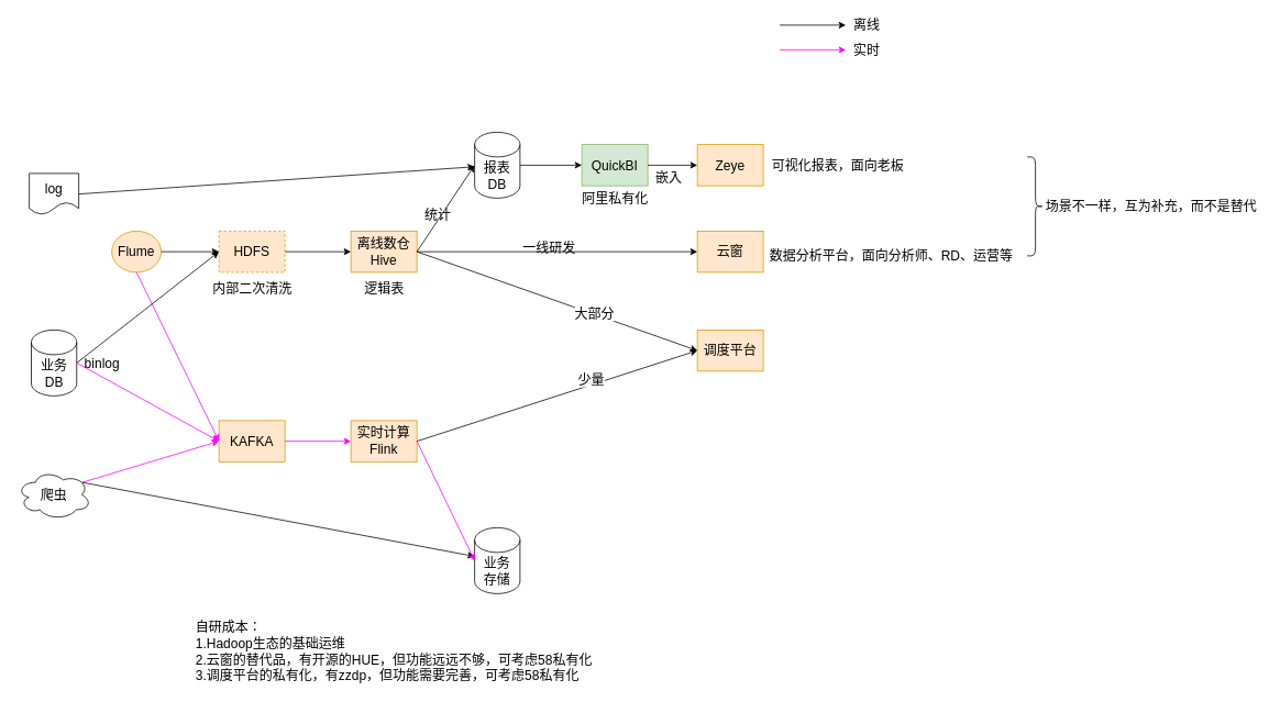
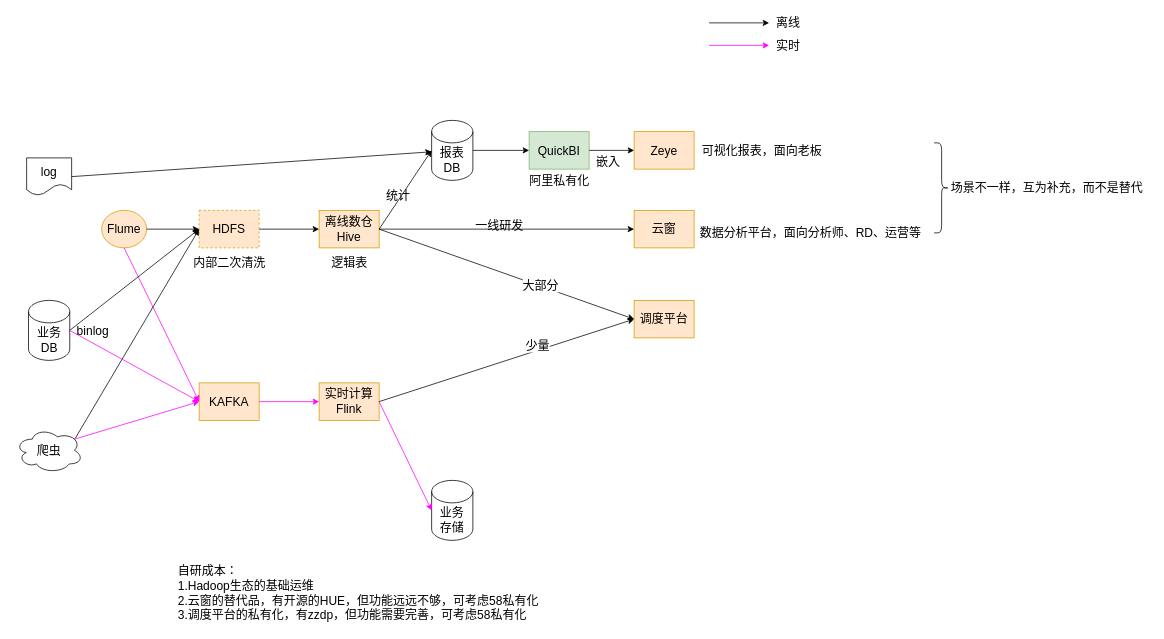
  <mxCell id="0" />
  <mxCell id="1" parent="0" />
  <mxCell id="2" value="&lt;font style=&quot;font-size: 16px&quot;&gt;log&lt;/font&gt;" style="shape=document;whiteSpace=wrap;html=1;boundedLbl=1;" parent="1" vertex="1"><mxGeometry x="35" y="210" width="60" height="50" as="geometry" /></mxCell>
  <mxCell id="3" value="业务DB" style="shape=cylinder3;whiteSpace=wrap;html=1;boundedLbl=1;backgroundOutline=1;size=15;fontSize=16;" parent="1" vertex="1"><mxGeometry x="37.5" y="400" width="55" height="80" as="geometry" /></mxCell>
  <mxCell id="4" value="爬虫" style="ellipse;shape=cloud;whiteSpace=wrap;html=1;fontSize=16;" parent="1" vertex="1"><mxGeometry x="20" y="570" width="90" height="60" as="geometry" /></mxCell>
  <mxCell id="5" value="HDFS" style="rounded=0;whiteSpace=wrap;html=1;fontSize=16;fillColor=#ffe6cc;strokeColor=#d79b00;dashed=1;" parent="1" vertex="1"><mxGeometry x="265" y="280" width="80" height="50" as="geometry" /></mxCell>
  <mxCell id="6" value="Flume" style="ellipse;whiteSpace=wrap;html=1;fontSize=16;fillColor=#ffe6cc;strokeColor=#d79b00;" parent="1" vertex="1"><mxGeometry x="135" y="280" width="60" height="50" as="geometry" /></mxCell>
  <mxCell id="7" value="KAFKA" style="rounded=0;whiteSpace=wrap;html=1;fontSize=16;fillColor=#ffe6cc;strokeColor=#d79b00;" parent="1" vertex="1"><mxGeometry x="265" y="510" width="80" height="50" as="geometry" /></mxCell>
  <mxCell id="8" value="" style="endArrow=classic;html=1;rounded=0;fontSize=16;exitX=1;exitY=0.5;exitDx=0;exitDy=0;" parent="1" source="2" target="17" edge="1"><mxGeometry width="50" height="50" relative="1" as="geometry"><mxPoint x="165" y="440" as="sourcePoint" /><mxPoint x="215" y="390" as="targetPoint" /></mxGeometry></mxCell>
  <mxCell id="9" value="" style="endArrow=classic;html=1;rounded=0;fontSize=16;exitX=1;exitY=0.5;exitDx=0;exitDy=0;entryX=0;entryY=0.5;entryDx=0;entryDy=0;" parent="1" source="6" target="5" edge="1"><mxGeometry width="50" height="50" relative="1" as="geometry"><mxPoint x="105" y="245" as="sourcePoint" /><mxPoint x="153.787" y="297.322" as="targetPoint" /></mxGeometry></mxCell>
  <mxCell id="10" value="" style="endArrow=classic;html=1;rounded=0;fontSize=16;exitX=0.5;exitY=1;exitDx=0;exitDy=0;entryX=0;entryY=0.5;entryDx=0;entryDy=0;strokeColor=#FF00FF;" parent="1" source="6" target="7" edge="1"><mxGeometry width="50" height="50" relative="1" as="geometry"><mxPoint x="205" y="315" as="sourcePoint" /><mxPoint x="275" y="315" as="targetPoint" /></mxGeometry></mxCell>
  <mxCell id="11" value="" style="endArrow=classic;html=1;rounded=0;fontSize=16;exitX=1;exitY=0.5;exitDx=0;exitDy=0;entryX=0;entryY=0.5;entryDx=0;entryDy=0;exitPerimeter=0;" parent="1" source="3" target="5" edge="1"><mxGeometry width="50" height="50" relative="1" as="geometry"><mxPoint x="205" y="315" as="sourcePoint" /><mxPoint x="275" y="315" as="targetPoint" /></mxGeometry></mxCell>
- <mxCell id="12" value="" style="endArrow=classic;html=1;rounded=0;fontSize=16;exitX=0.88;exitY=0.25;exitDx=0;exitDy=0;exitPerimeter=0;" parent="1" source="4" target="33" edge="1"><mxGeometry width="50" height="50" relative="1" as="geometry"><mxPoint x="102.5" y="450" as="sourcePoint" /><mxPoint x="275" y="315" as="targetPoint" /></mxGeometry></mxCell>
+ <mxCell id="12" value="" style="endArrow=classic;html=1;rounded=0;fontSize=16;exitX=0.88;exitY=0.25;exitDx=0;exitDy=0;entryX=0;entryY=0.5;entryDx=0;entryDy=0;exitPerimeter=0;" parent="1" source="4" target="5" edge="1"><mxGeometry width="50" height="50" relative="1" as="geometry"><mxPoint x="102.5" y="450" as="sourcePoint" /><mxPoint x="275" y="315" as="targetPoint" /></mxGeometry></mxCell>
  <mxCell id="13" value="内部二次清洗" style="text;html=1;align=center;verticalAlign=middle;resizable=0;points=[];autosize=1;strokeColor=none;fillColor=none;fontSize=16;" parent="1" vertex="1"><mxGeometry x="250" y="340" width="110" height="20" as="geometry" /></mxCell>
  <mxCell id="14" value="离线数仓&lt;br&gt;Hive" style="rounded=0;whiteSpace=wrap;html=1;fontSize=16;fillColor=#ffe6cc;strokeColor=#d79b00;" parent="1" vertex="1"><mxGeometry x="425" y="280" width="80" height="50" as="geometry" /></mxCell>
  <mxCell id="15" value="实时计算&lt;br&gt;Flink" style="rounded=0;whiteSpace=wrap;html=1;fontSize=16;fillColor=#ffe6cc;strokeColor=#d79b00;" parent="1" vertex="1"><mxGeometry x="425" y="510" width="80" height="50" as="geometry" /></mxCell>
  <mxCell id="16" value="逻辑表" style="text;html=1;align=center;verticalAlign=middle;resizable=0;points=[];autosize=1;strokeColor=none;fillColor=none;fontSize=16;" parent="1" vertex="1"><mxGeometry x="435" y="340" width="60" height="20" as="geometry" /></mxCell>
  <mxCell id="17" value="报表DB" style="shape=cylinder3;whiteSpace=wrap;html=1;boundedLbl=1;backgroundOutline=1;size=15;fontSize=16;" parent="1" vertex="1"><mxGeometry x="575" y="160" width="55" height="80" as="geometry" /></mxCell>
  <mxCell id="18" value="QuickBI" style="rounded=0;whiteSpace=wrap;html=1;fontSize=16;fillColor=#d5e8d4;strokeColor=#82b366;" parent="1" vertex="1"><mxGeometry x="705" y="175" width="80" height="50" as="geometry" /></mxCell>
  <mxCell id="19" value="Zeye" style="rounded=0;whiteSpace=wrap;html=1;fontSize=16;fillColor=#ffe6cc;strokeColor=#d79b00;" parent="1" vertex="1"><mxGeometry x="845" y="175" width="80" height="50" as="geometry" /></mxCell>
  <mxCell id="20" value="" style="endArrow=classic;html=1;rounded=0;fontSize=16;exitX=1;exitY=0.5;exitDx=0;exitDy=0;entryX=0;entryY=0.5;entryDx=0;entryDy=0;" parent="1" source="5" target="14" edge="1"><mxGeometry width="50" height="50" relative="1" as="geometry"><mxPoint x="205" y="315" as="sourcePoint" /><mxPoint x="275" y="315" as="targetPoint" /></mxGeometry></mxCell>
  <mxCell id="21" value="" style="endArrow=classic;html=1;rounded=0;fontSize=16;exitX=1;exitY=0.5;exitDx=0;exitDy=0;entryX=0;entryY=0.5;entryDx=0;entryDy=0;entryPerimeter=0;" parent="1" source="14" target="17" edge="1"><mxGeometry width="50" height="50" relative="1" as="geometry"><mxPoint x="355" y="315" as="sourcePoint" /><mxPoint x="435" y="315" as="targetPoint" /></mxGeometry></mxCell>
  <mxCell id="22" value="" style="endArrow=classic;html=1;rounded=0;fontSize=16;exitX=1;exitY=0.5;exitDx=0;exitDy=0;entryX=0;entryY=0.5;entryDx=0;entryDy=0;exitPerimeter=0;" parent="1" source="17" target="18" edge="1"><mxGeometry width="50" height="50" relative="1" as="geometry"><mxPoint x="515" y="315" as="sourcePoint" /><mxPoint x="585" y="210" as="targetPoint" /></mxGeometry></mxCell>
  <mxCell id="23" value="" style="endArrow=classic;html=1;rounded=0;fontSize=16;exitX=1;exitY=0.5;exitDx=0;exitDy=0;entryX=0;entryY=0.5;entryDx=0;entryDy=0;" parent="1" source="18" target="19" edge="1"><mxGeometry width="50" height="50" relative="1" as="geometry"><mxPoint x="640" y="210" as="sourcePoint" /><mxPoint x="715" y="210" as="targetPoint" /></mxGeometry></mxCell>
  <mxCell id="24" value="嵌入" style="text;html=1;align=center;verticalAlign=middle;resizable=0;points=[];autosize=1;strokeColor=none;fillColor=none;fontSize=16;" parent="1" vertex="1"><mxGeometry x="785" y="205" width="50" height="20" as="geometry" /></mxCell>
  <mxCell id="25" value="云窗" style="rounded=0;whiteSpace=wrap;html=1;fontSize=16;fillColor=#ffe6cc;strokeColor=#d79b00;" parent="1" vertex="1"><mxGeometry x="845" y="280" width="80" height="50" as="geometry" /></mxCell>
  <mxCell id="26" value="" style="endArrow=classic;html=1;rounded=0;fontSize=16;exitX=1;exitY=0.5;exitDx=0;exitDy=0;entryX=0;entryY=0.5;entryDx=0;entryDy=0;" parent="1" source="14" target="25" edge="1"><mxGeometry width="50" height="50" relative="1" as="geometry"><mxPoint x="515" y="315" as="sourcePoint" /><mxPoint x="585" y="210" as="targetPoint" /></mxGeometry></mxCell>
  <mxCell id="27" value="调度平台" style="rounded=0;whiteSpace=wrap;html=1;fontSize=16;fillColor=#ffe6cc;strokeColor=#d79b00;" parent="1" vertex="1"><mxGeometry x="845" y="400" width="80" height="50" as="geometry" /></mxCell>
  <mxCell id="28" value="" style="endArrow=classic;html=1;rounded=0;fontSize=16;exitX=1;exitY=0.5;exitDx=0;exitDy=0;entryX=0;entryY=0.5;entryDx=0;entryDy=0;" parent="1" source="14" target="27" edge="1"><mxGeometry width="50" height="50" relative="1" as="geometry"><mxPoint x="515" y="315" as="sourcePoint" /><mxPoint x="855" y="315" as="targetPoint" /></mxGeometry></mxCell>
  <mxCell id="29" value="大部分" style="edgeLabel;html=1;align=center;verticalAlign=middle;resizable=0;points=[];fontSize=16;" vertex="1" connectable="0" parent="28"><mxGeometry x="0.258" relative="1" as="geometry"><mxPoint y="-1" as="offset" /></mxGeometry></mxCell>
  <mxCell id="30" value="" style="endArrow=classic;html=1;rounded=0;fontSize=16;exitX=1;exitY=0.5;exitDx=0;exitDy=0;entryX=0;entryY=0.5;entryDx=0;entryDy=0;" parent="1" source="15" target="27" edge="1"><mxGeometry width="50" height="50" relative="1" as="geometry"><mxPoint x="515" y="315" as="sourcePoint" /><mxPoint x="855" y="435" as="targetPoint" /></mxGeometry></mxCell>
  <mxCell id="31" value="少量" style="edgeLabel;html=1;align=center;verticalAlign=middle;resizable=0;points=[];fontSize=16;" vertex="1" connectable="0" parent="30"><mxGeometry x="0.241" y="3" relative="1" as="geometry"><mxPoint y="-4" as="offset" /></mxGeometry></mxCell>
  <mxCell id="32" value="" style="endArrow=classic;html=1;rounded=0;fontSize=16;exitX=1;exitY=0.5;exitDx=0;exitDy=0;entryX=0;entryY=0.5;entryDx=0;entryDy=0;strokeColor=#FF00FF;" parent="1" source="7" target="15" edge="1"><mxGeometry width="50" height="50" relative="1" as="geometry"><mxPoint x="175" y="340" as="sourcePoint" /><mxPoint x="275" y="545" as="targetPoint" /></mxGeometry></mxCell>
  <mxCell id="33" value="业务&lt;br&gt;存储" style="shape=cylinder3;whiteSpace=wrap;html=1;boundedLbl=1;backgroundOutline=1;size=15;fontSize=16;" parent="1" vertex="1"><mxGeometry x="575" y="640" width="55" height="80" as="geometry" /></mxCell>
  <mxCell id="34" value="" style="endArrow=classic;html=1;rounded=0;fontSize=16;exitX=1;exitY=0.5;exitDx=0;exitDy=0;entryX=0;entryY=0.5;entryDx=0;entryDy=0;strokeColor=#FF00FF;entryPerimeter=0;" parent="1" source="15" target="33" edge="1"><mxGeometry width="50" height="50" relative="1" as="geometry"><mxPoint x="355" y="545" as="sourcePoint" /><mxPoint x="435" y="545" as="targetPoint" /></mxGeometry></mxCell>
  <mxCell id="35" value="阿里私有化" style="text;html=1;align=center;verticalAlign=middle;resizable=0;points=[];autosize=1;strokeColor=none;fillColor=none;fontSize=16;" vertex="1" parent="1"><mxGeometry x="695" y="230" width="100" height="20" as="geometry" /></mxCell>
  <mxCell id="36" value="自研成本：&lt;br&gt;1.Hadoop生态的基础运维&lt;br&gt;2.云窗的替代品，有开源的HUE，但功能远远不够，可考虑58私有化&lt;br&gt;3.调度平台的私有化，有zzdp，但功能需要完善，可考虑58私有化" style="text;html=1;align=left;verticalAlign=middle;resizable=0;points=[];autosize=1;strokeColor=none;fillColor=none;fontSize=16;" vertex="1" parent="1"><mxGeometry x="235" y="750" width="500" height="80" as="geometry" /></mxCell>
  <mxCell id="37" value="可视化报表，面向老板" style="text;html=1;align=center;verticalAlign=middle;resizable=0;points=[];autosize=1;strokeColor=none;fillColor=none;fontSize=16;" vertex="1" parent="1"><mxGeometry x="925" y="190" width="180" height="20" as="geometry" /></mxCell>
  <mxCell id="38" value="数据分析平台，面向分析师、RD、运营等" style="text;html=1;align=center;verticalAlign=middle;resizable=0;points=[];autosize=1;strokeColor=none;fillColor=none;fontSize=16;" vertex="1" parent="1"><mxGeometry x="925" y="300" width="310" height="20" as="geometry" /></mxCell>
  <mxCell id="39" value="" style="shape=curlyBracket;whiteSpace=wrap;html=1;rounded=1;flipH=1;fontSize=16;" vertex="1" parent="1"><mxGeometry x="1245" y="190" width="20" height="120" as="geometry" /></mxCell>
  <mxCell id="40" value="场景不一样，互为补充，而不是替代" style="text;html=1;align=center;verticalAlign=middle;resizable=0;points=[];autosize=1;strokeColor=none;fillColor=none;fontSize=16;" vertex="1" parent="1"><mxGeometry x="1260" y="240" width="270" height="20" as="geometry" /></mxCell>
  <mxCell id="41" value="统计" style="text;html=1;align=center;verticalAlign=middle;resizable=0;points=[];autosize=1;strokeColor=none;fillColor=none;fontSize=16;" vertex="1" parent="1"><mxGeometry x="505" y="250" width="50" height="20" as="geometry" /></mxCell>
  <mxCell id="42" value="一线研发" style="text;html=1;align=center;verticalAlign=middle;resizable=0;points=[];autosize=1;strokeColor=none;fillColor=none;fontSize=16;" vertex="1" parent="1"><mxGeometry x="625" y="290" width="80" height="20" as="geometry" /></mxCell>
  <mxCell id="43" value="" style="endArrow=classic;html=1;rounded=0;fontSize=16;exitX=1;exitY=0.5;exitDx=0;exitDy=0;entryX=0;entryY=0.5;entryDx=0;entryDy=0;strokeColor=#FF00FF;exitPerimeter=0;" edge="1" parent="1" source="3" target="7"><mxGeometry width="50" height="50" relative="1" as="geometry"><mxPoint x="175" y="340" as="sourcePoint" /><mxPoint x="275" y="545" as="targetPoint" /></mxGeometry></mxCell>
  <mxCell id="44" value="binlog" style="text;html=1;align=center;verticalAlign=middle;resizable=0;points=[];autosize=1;strokeColor=none;fillColor=none;fontSize=16;" vertex="1" parent="1"><mxGeometry x="92.5" y="430" width="60" height="20" as="geometry" /></mxCell>
  <mxCell id="45" value="" style="endArrow=classic;html=1;rounded=0;fontSize=16;exitX=0.88;exitY=0.25;exitDx=0;exitDy=0;entryX=0;entryY=0.5;entryDx=0;entryDy=0;strokeColor=#FF00FF;exitPerimeter=0;" edge="1" parent="1" source="4" target="7"><mxGeometry width="50" height="50" relative="1" as="geometry"><mxPoint x="102.5" y="450" as="sourcePoint" /><mxPoint x="275" y="545" as="targetPoint" /></mxGeometry></mxCell>
  <mxCell id="46" value="" style="endArrow=classic;html=1;rounded=0;fontSize=16;exitX=1;exitY=0.5;exitDx=0;exitDy=0;entryX=0;entryY=0.5;entryDx=0;entryDy=0;" edge="1" parent="1"><mxGeometry width="50" height="50" relative="1" as="geometry"><mxPoint x="945" y="30" as="sourcePoint" /><mxPoint x="1025" y="30" as="targetPoint" /></mxGeometry></mxCell>
  <mxCell id="47" value="离线" style="text;html=1;align=center;verticalAlign=middle;resizable=0;points=[];autosize=1;strokeColor=none;fillColor=none;fontSize=16;" vertex="1" parent="1"><mxGeometry x="1025" y="20" width="50" height="20" as="geometry" /></mxCell>
  <mxCell id="48" value="" style="endArrow=classic;html=1;rounded=0;fontSize=16;exitX=1;exitY=0.5;exitDx=0;exitDy=0;entryX=0;entryY=0.5;entryDx=0;entryDy=0;strokeColor=#FF00FF;" edge="1" parent="1"><mxGeometry width="50" height="50" relative="1" as="geometry"><mxPoint x="945" y="60" as="sourcePoint" /><mxPoint x="1025" y="60" as="targetPoint" /></mxGeometry></mxCell>
  <mxCell id="49" value="实时" style="text;html=1;align=center;verticalAlign=middle;resizable=0;points=[];autosize=1;strokeColor=none;fillColor=none;fontSize=16;" vertex="1" parent="1"><mxGeometry x="1025" y="50" width="50" height="20" as="geometry" /></mxCell>
